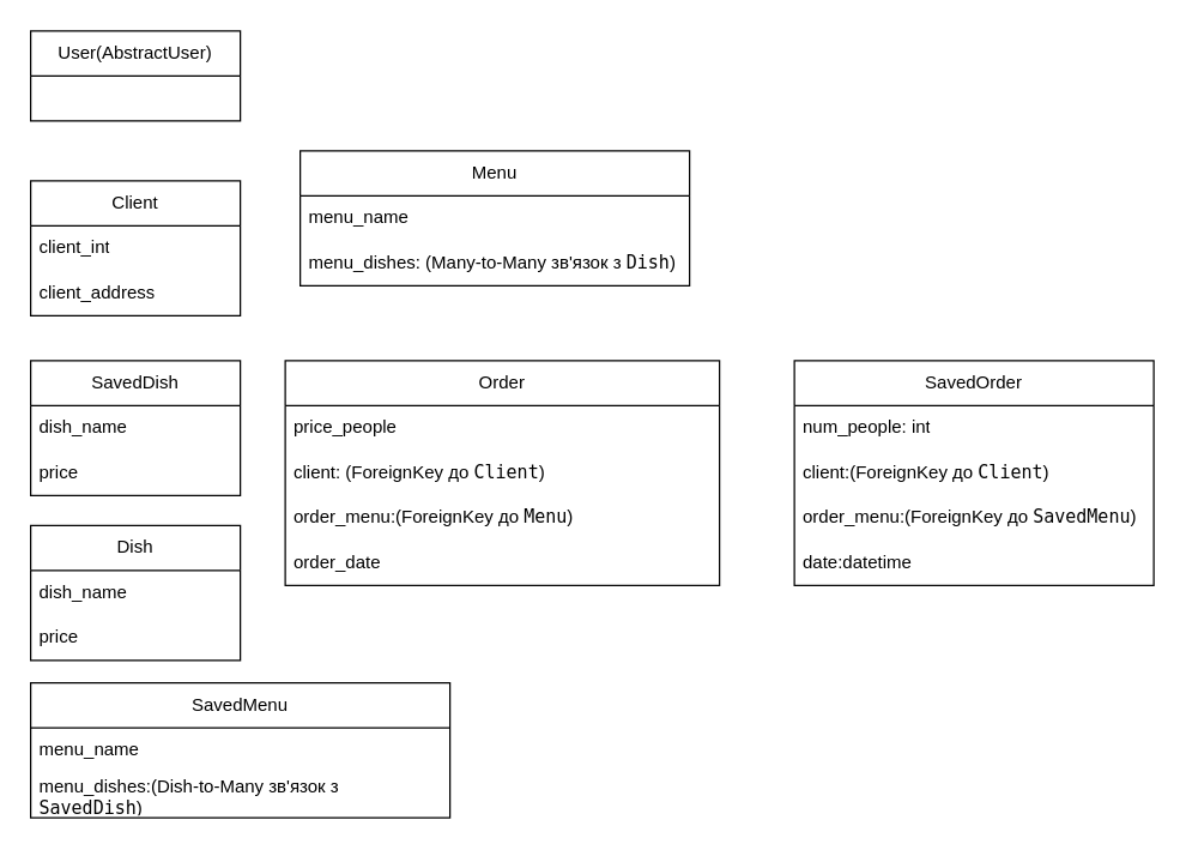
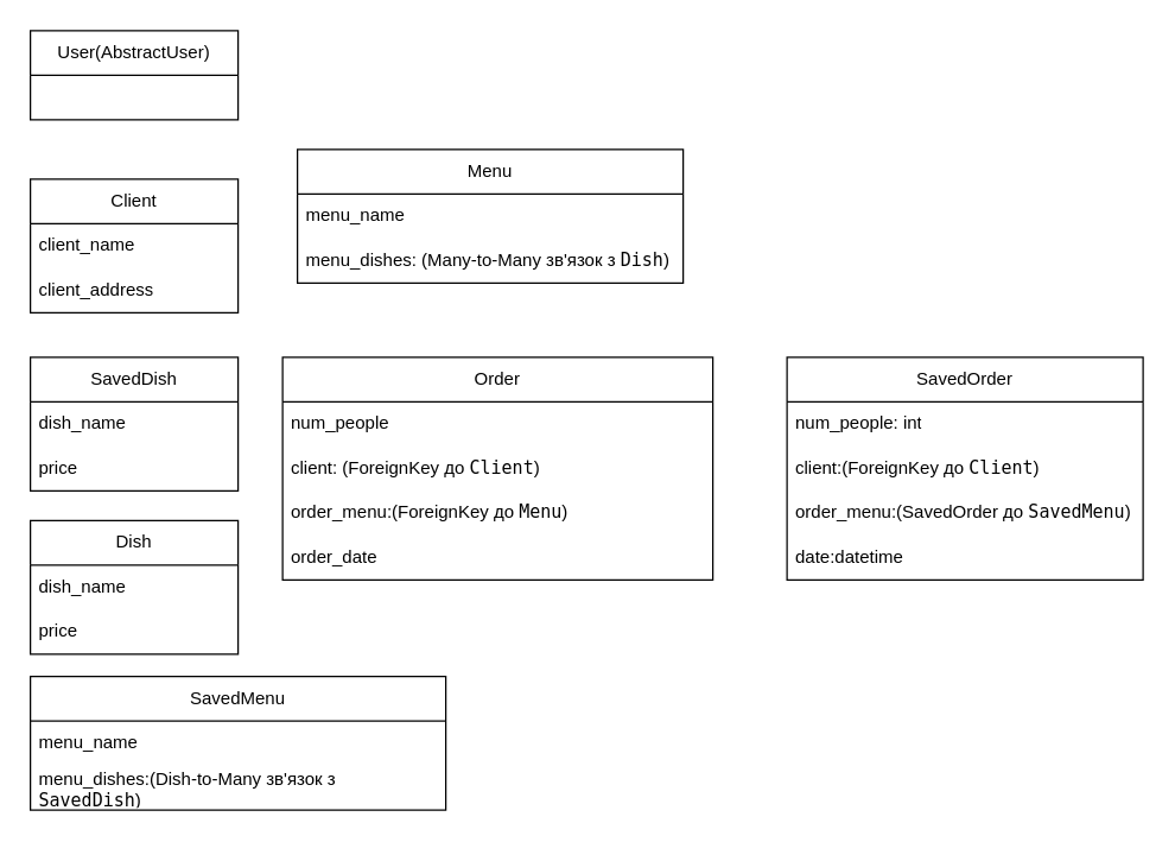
  <mxCell id="0" />
  <mxCell id="1" parent="0" />
  <mxCell id="2" value="Client" style="swimlane;fontStyle=0;childLayout=stackLayout;horizontal=1;startSize=30;horizontalStack=0;resizeParent=1;resizeParentMax=0;resizeLast=0;collapsible=1;marginBottom=0;whiteSpace=wrap;html=1;" vertex="1" parent="1"><mxGeometry x="20" y="120" width="140" height="90" as="geometry" /></mxCell>
- <mxCell id="3" value="client_int" style="text;strokeColor=none;fillColor=none;align=left;verticalAlign=middle;spacingLeft=4;spacingRight=4;overflow=hidden;points=[[0,0.5],[1,0.5]];portConstraint=eastwest;rotatable=0;whiteSpace=wrap;html=1;" vertex="1" parent="2"><mxGeometry y="30" width="140" height="30" as="geometry" /></mxCell>
+ <mxCell id="3" value="client_name" style="text;strokeColor=none;fillColor=none;align=left;verticalAlign=middle;spacingLeft=4;spacingRight=4;overflow=hidden;points=[[0,0.5],[1,0.5]];portConstraint=eastwest;rotatable=0;whiteSpace=wrap;html=1;" vertex="1" parent="2"><mxGeometry y="30" width="140" height="30" as="geometry" /></mxCell>
  <mxCell id="4" value="client_address" style="text;strokeColor=none;fillColor=none;align=left;verticalAlign=middle;spacingLeft=4;spacingRight=4;overflow=hidden;points=[[0,0.5],[1,0.5]];portConstraint=eastwest;rotatable=0;whiteSpace=wrap;html=1;" vertex="1" parent="2"><mxGeometry y="60" width="140" height="30" as="geometry" /></mxCell>
  <mxCell id="5" value="User(AbstractUser)" style="swimlane;fontStyle=0;childLayout=stackLayout;horizontal=1;startSize=30;horizontalStack=0;resizeParent=1;resizeParentMax=0;resizeLast=0;collapsible=1;marginBottom=0;whiteSpace=wrap;html=1;" vertex="1" parent="1"><mxGeometry x="20" y="20" width="140" height="60" as="geometry" /></mxCell>
  <mxCell id="6" value="SavedDish" style="swimlane;fontStyle=0;childLayout=stackLayout;horizontal=1;startSize=30;horizontalStack=0;resizeParent=1;resizeParentMax=0;resizeLast=0;collapsible=1;marginBottom=0;whiteSpace=wrap;html=1;" vertex="1" parent="1"><mxGeometry x="20" y="240" width="140" height="90" as="geometry" /></mxCell>
  <mxCell id="7" value="dish_&lt;span style=&quot;background-color: initial;&quot;&gt;name&lt;/span&gt;" style="text;strokeColor=none;fillColor=none;align=left;verticalAlign=middle;spacingLeft=4;spacingRight=4;overflow=hidden;points=[[0,0.5],[1,0.5]];portConstraint=eastwest;rotatable=0;whiteSpace=wrap;html=1;" vertex="1" parent="6"><mxGeometry y="30" width="140" height="30" as="geometry" /></mxCell>
  <mxCell id="8" value="price" style="text;strokeColor=none;fillColor=none;align=left;verticalAlign=middle;spacingLeft=4;spacingRight=4;overflow=hidden;points=[[0,0.5],[1,0.5]];portConstraint=eastwest;rotatable=0;whiteSpace=wrap;html=1;" vertex="1" parent="6"><mxGeometry y="60" width="140" height="30" as="geometry" /></mxCell>
  <mxCell id="9" value="Dish" style="swimlane;fontStyle=0;childLayout=stackLayout;horizontal=1;startSize=30;horizontalStack=0;resizeParent=1;resizeParentMax=0;resizeLast=0;collapsible=1;marginBottom=0;whiteSpace=wrap;html=1;" vertex="1" parent="1"><mxGeometry x="20" y="350" width="140" height="90" as="geometry"><mxRectangle x="160" y="320" width="60" height="30" as="alternateBounds" /></mxGeometry></mxCell>
  <mxCell id="10" value="dish_name" style="text;strokeColor=none;fillColor=none;align=left;verticalAlign=middle;spacingLeft=4;spacingRight=4;overflow=hidden;points=[[0,0.5],[1,0.5]];portConstraint=eastwest;rotatable=0;whiteSpace=wrap;html=1;" vertex="1" parent="9"><mxGeometry y="30" width="140" height="30" as="geometry" /></mxCell>
  <mxCell id="11" value="price" style="text;strokeColor=none;fillColor=none;align=left;verticalAlign=middle;spacingLeft=4;spacingRight=4;overflow=hidden;points=[[0,0.5],[1,0.5]];portConstraint=eastwest;rotatable=0;whiteSpace=wrap;html=1;" vertex="1" parent="9"><mxGeometry y="60" width="140" height="30" as="geometry" /></mxCell>
  <mxCell id="12" value="Menu" style="swimlane;fontStyle=0;childLayout=stackLayout;horizontal=1;startSize=30;horizontalStack=0;resizeParent=1;resizeParentMax=0;resizeLast=0;collapsible=1;marginBottom=0;whiteSpace=wrap;html=1;" vertex="1" parent="1"><mxGeometry x="200" y="100" width="260" height="90" as="geometry" /></mxCell>
  <mxCell id="13" value="menu_name" style="text;strokeColor=none;fillColor=none;align=left;verticalAlign=middle;spacingLeft=4;spacingRight=4;overflow=hidden;points=[[0,0.5],[1,0.5]];portConstraint=eastwest;rotatable=0;whiteSpace=wrap;html=1;" vertex="1" parent="12"><mxGeometry y="30" width="260" height="30" as="geometry" /></mxCell>
  <mxCell id="14" value="menu_dishes: (Many-to-Many зв'язок з &lt;code&gt;Dish&lt;/code&gt;)" style="text;strokeColor=none;fillColor=none;align=left;verticalAlign=middle;spacingLeft=4;spacingRight=4;overflow=hidden;points=[[0,0.5],[1,0.5]];portConstraint=eastwest;rotatable=0;whiteSpace=wrap;html=1;" vertex="1" parent="12"><mxGeometry y="60" width="260" height="30" as="geometry" /></mxCell>
  <mxCell id="15" value="SavedMenu" style="swimlane;fontStyle=0;childLayout=stackLayout;horizontal=1;startSize=30;horizontalStack=0;resizeParent=1;resizeParentMax=0;resizeLast=0;collapsible=1;marginBottom=0;whiteSpace=wrap;html=1;" vertex="1" parent="1"><mxGeometry x="20" y="455" width="280" height="90" as="geometry" /></mxCell>
  <mxCell id="16" value="menu_&lt;span style=&quot;background-color: initial;&quot;&gt;name&lt;/span&gt;" style="text;strokeColor=none;fillColor=none;align=left;verticalAlign=middle;spacingLeft=4;spacingRight=4;overflow=hidden;points=[[0,0.5],[1,0.5]];portConstraint=eastwest;rotatable=0;whiteSpace=wrap;html=1;" vertex="1" parent="15"><mxGeometry y="30" width="280" height="30" as="geometry" /></mxCell>
  <mxCell id="17" value="menu_dishes:(Dish-to-Many зв'язок з &lt;code&gt;SavedDish&lt;/code&gt;)" style="text;strokeColor=none;fillColor=none;align=left;verticalAlign=middle;spacingLeft=4;spacingRight=4;overflow=hidden;points=[[0,0.5],[1,0.5]];portConstraint=eastwest;rotatable=0;whiteSpace=wrap;html=1;" vertex="1" parent="15"><mxGeometry y="60" width="280" height="30" as="geometry" /></mxCell>
  <mxCell id="18" value="Order" style="swimlane;fontStyle=0;childLayout=stackLayout;horizontal=1;startSize=30;horizontalStack=0;resizeParent=1;resizeParentMax=0;resizeLast=0;collapsible=1;marginBottom=0;whiteSpace=wrap;html=1;" vertex="1" parent="1"><mxGeometry x="190" y="240" width="290" height="150" as="geometry" /></mxCell>
- <mxCell id="19" value="price_people" style="text;strokeColor=none;fillColor=none;align=left;verticalAlign=middle;spacingLeft=4;spacingRight=4;overflow=hidden;points=[[0,0.5],[1,0.5]];portConstraint=eastwest;rotatable=0;whiteSpace=wrap;html=1;" vertex="1" parent="18"><mxGeometry y="30" width="290" height="30" as="geometry" /></mxCell>
+ <mxCell id="19" value="num_people" style="text;strokeColor=none;fillColor=none;align=left;verticalAlign=middle;spacingLeft=4;spacingRight=4;overflow=hidden;points=[[0,0.5],[1,0.5]];portConstraint=eastwest;rotatable=0;whiteSpace=wrap;html=1;" vertex="1" parent="18"><mxGeometry y="30" width="290" height="30" as="geometry" /></mxCell>
  <mxCell id="20" value="&lt;div style=&quot;text-align: center;&quot;&gt;&lt;span style=&quot;background-color: initial;&quot;&gt;client: (ForeignKey до &lt;/span&gt;&lt;code style=&quot;background-color: initial;&quot;&gt;Client&lt;/code&gt;&lt;span style=&quot;background-color: initial;&quot;&gt;)&lt;/span&gt;&lt;/div&gt;" style="text;strokeColor=none;fillColor=none;align=left;verticalAlign=middle;spacingLeft=4;spacingRight=4;overflow=hidden;points=[[0,0.5],[1,0.5]];portConstraint=eastwest;rotatable=0;whiteSpace=wrap;html=1;" vertex="1" parent="18"><mxGeometry y="60" width="290" height="30" as="geometry" /></mxCell>
  <mxCell id="21" value="order_menu:(ForeignKey до &lt;code&gt;Menu&lt;/code&gt;)" style="text;strokeColor=none;fillColor=none;align=left;verticalAlign=middle;spacingLeft=4;spacingRight=4;overflow=hidden;points=[[0,0.5],[1,0.5]];portConstraint=eastwest;rotatable=0;whiteSpace=wrap;html=1;" vertex="1" parent="18"><mxGeometry y="90" width="290" height="30" as="geometry" /></mxCell>
  <mxCell id="22" value="order_date" style="text;strokeColor=none;fillColor=none;align=left;verticalAlign=middle;spacingLeft=4;spacingRight=4;overflow=hidden;points=[[0,0.5],[1,0.5]];portConstraint=eastwest;rotatable=0;whiteSpace=wrap;html=1;" vertex="1" parent="18"><mxGeometry y="120" width="290" height="30" as="geometry" /></mxCell>
  <mxCell id="23" value="SavedOrder" style="swimlane;fontStyle=0;childLayout=stackLayout;horizontal=1;startSize=30;horizontalStack=0;resizeParent=1;resizeParentMax=0;resizeLast=0;collapsible=1;marginBottom=0;whiteSpace=wrap;html=1;movable=1;resizable=1;rotatable=1;deletable=1;editable=1;locked=0;connectable=1;" vertex="1" parent="1"><mxGeometry x="530" y="240" width="240" height="150" as="geometry" /></mxCell>
  <mxCell id="24" value="num_people: int" style="text;strokeColor=none;fillColor=none;align=left;verticalAlign=middle;spacingLeft=4;spacingRight=4;overflow=hidden;points=[[0,0.5],[1,0.5]];portConstraint=eastwest;rotatable=0;whiteSpace=wrap;html=1;" vertex="1" parent="23"><mxGeometry y="30" width="240" height="30" as="geometry" /></mxCell>
  <mxCell id="25" value="client:(ForeignKey до &lt;code&gt;Client&lt;/code&gt;)" style="text;strokeColor=none;fillColor=none;align=left;verticalAlign=middle;spacingLeft=4;spacingRight=4;overflow=hidden;points=[[0,0.5],[1,0.5]];portConstraint=eastwest;rotatable=0;whiteSpace=wrap;html=1;" vertex="1" parent="23"><mxGeometry y="60" width="240" height="30" as="geometry" /></mxCell>
- <mxCell id="26" value="order_menu:(ForeignKey до &lt;code&gt;SavedMenu&lt;/code&gt;)" style="text;strokeColor=none;fillColor=none;align=left;verticalAlign=middle;spacingLeft=4;spacingRight=4;overflow=hidden;points=[[0,0.5],[1,0.5]];portConstraint=eastwest;rotatable=0;whiteSpace=wrap;html=1;" vertex="1" parent="23"><mxGeometry y="90" width="240" height="30" as="geometry" /></mxCell>
+ <mxCell id="26" value="order_menu:(SavedOrder до &lt;code&gt;SavedMenu&lt;/code&gt;)" style="text;strokeColor=none;fillColor=none;align=left;verticalAlign=middle;spacingLeft=4;spacingRight=4;overflow=hidden;points=[[0,0.5],[1,0.5]];portConstraint=eastwest;rotatable=0;whiteSpace=wrap;html=1;" vertex="1" parent="23"><mxGeometry y="90" width="240" height="30" as="geometry" /></mxCell>
  <mxCell id="27" value="date:datetime" style="text;strokeColor=none;fillColor=none;align=left;verticalAlign=middle;spacingLeft=4;spacingRight=4;overflow=hidden;points=[[0,0.5],[1,0.5]];portConstraint=eastwest;rotatable=0;whiteSpace=wrap;html=1;" vertex="1" parent="23"><mxGeometry y="120" width="240" height="30" as="geometry" /></mxCell>
